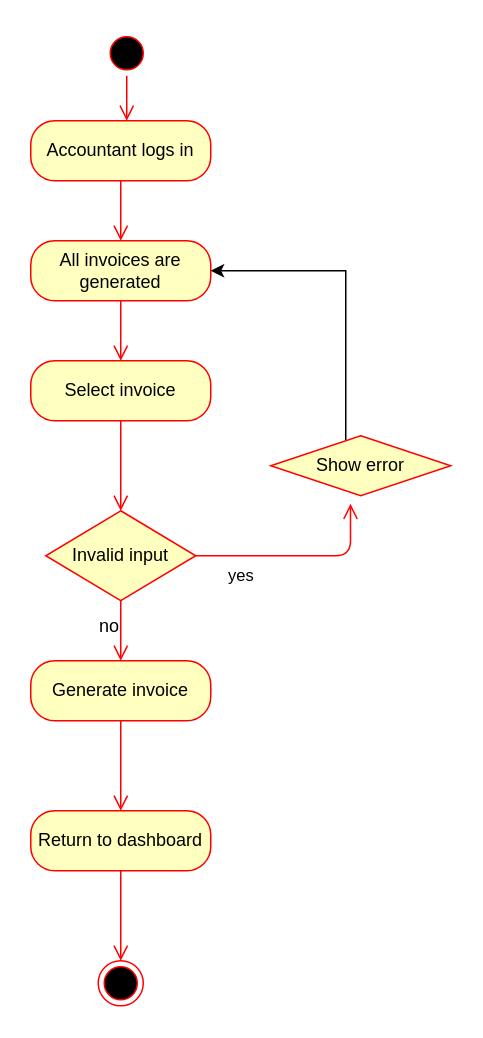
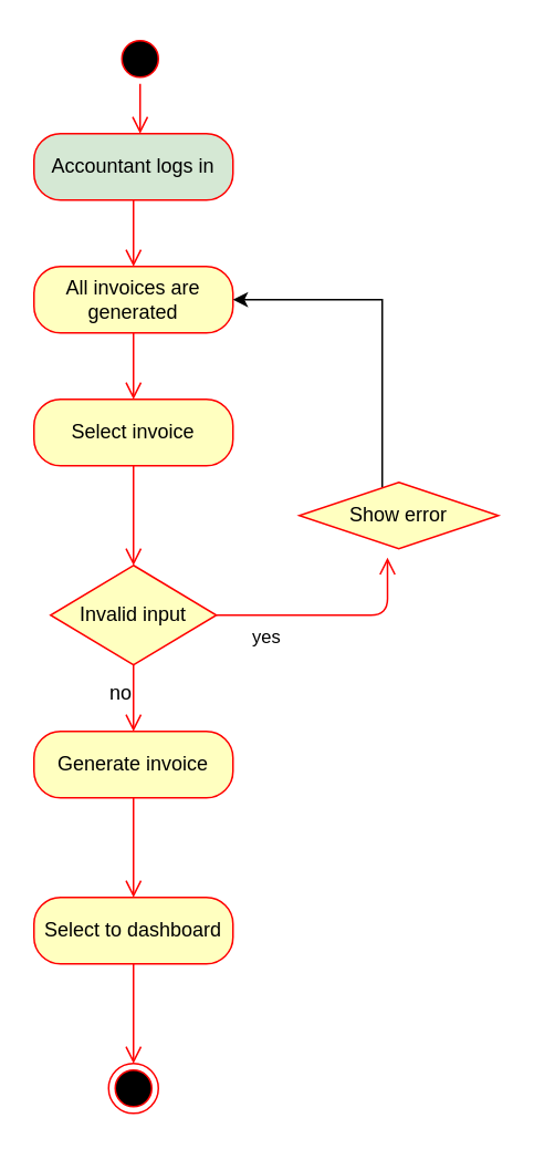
  <mxCell id="0" />
  <mxCell id="1" parent="0" />
  <mxCell id="2" value="" style="ellipse;html=1;shape=startState;fillColor=#000000;strokeColor=#ff0000;" vertex="1" parent="1"><mxGeometry x="69" width="30" height="30" as="geometry" y="20" /></mxCell>
  <mxCell id="3" value="" style="edgeStyle=orthogonalEdgeStyle;html=1;verticalAlign=bottom;endArrow=open;endSize=8;strokeColor=#ff0000;" edge="1" source="2" parent="1"><mxGeometry relative="1" as="geometry"><mxPoint x="84" y="80" as="targetPoint" /></mxGeometry></mxCell>
- <mxCell id="4" value="Accountant logs in" style="rounded=1;whiteSpace=wrap;html=1;arcSize=40;fontColor=#000000;fillColor=#ffffc0;strokeColor=#ff0000;" vertex="1" parent="1"><mxGeometry x="20" y="80" width="120" height="40" as="geometry" /></mxCell>
+ <mxCell id="4" value="Accountant logs in" style="rounded=1;whiteSpace=wrap;html=1;arcSize=40;fontColor=#000000;fillColor=#d5e8d4;strokeColor=#ff0000;" vertex="1" parent="1"><mxGeometry x="20" y="80" width="120" height="40" as="geometry" /></mxCell>
  <mxCell id="5" value="" style="edgeStyle=orthogonalEdgeStyle;html=1;verticalAlign=bottom;endArrow=open;endSize=8;strokeColor=#ff0000;" edge="1" source="4" parent="1"><mxGeometry relative="1" as="geometry"><mxPoint x="80" y="160" as="targetPoint" /></mxGeometry></mxCell>
  <mxCell id="6" value="All invoices are generated" style="rounded=1;whiteSpace=wrap;html=1;arcSize=40;fontColor=#000000;fillColor=#ffffc0;strokeColor=#ff0000;" vertex="1" parent="1"><mxGeometry x="20" y="160" width="120" height="40" as="geometry" /></mxCell>
  <mxCell id="7" value="" style="edgeStyle=orthogonalEdgeStyle;html=1;verticalAlign=bottom;endArrow=open;endSize=8;strokeColor=#ff0000;" edge="1" source="6" parent="1"><mxGeometry relative="1" as="geometry"><mxPoint x="80" y="240" as="targetPoint" /></mxGeometry></mxCell>
  <mxCell id="8" value="Select invoice" style="rounded=1;whiteSpace=wrap;html=1;arcSize=40;fontColor=#000000;fillColor=#ffffc0;strokeColor=#ff0000;" vertex="1" parent="1"><mxGeometry x="20" y="240" width="120" height="40" as="geometry" /></mxCell>
  <mxCell id="9" value="" style="edgeStyle=orthogonalEdgeStyle;html=1;verticalAlign=bottom;endArrow=open;endSize=8;strokeColor=#ff0000;" edge="1" source="8" parent="1"><mxGeometry relative="1" as="geometry"><mxPoint x="80" y="340" as="targetPoint" /></mxGeometry></mxCell>
  <mxCell id="10" value="Invalid input" style="rhombus;whiteSpace=wrap;html=1;fillColor=#ffffc0;strokeColor=#ff0000;" vertex="1" parent="1"><mxGeometry x="30" y="340" width="100" height="60" as="geometry" /></mxCell>
  <mxCell id="11" value="no" style="edgeStyle=orthogonalEdgeStyle;html=1;align=left;verticalAlign=bottom;endArrow=open;endSize=8;strokeColor=#ff0000;entryX=0.443;entryY=1.135;entryDx=0;entryDy=0;entryPerimeter=0;" edge="1" source="10" parent="1" target="14"><mxGeometry x="-0.1" y="107" relative="1" as="geometry"><mxPoint x="220" y="360" as="targetPoint" /><mxPoint x="12" y="50" as="offset" /></mxGeometry></mxCell>
  <mxCell id="12" value="yes" style="edgeStyle=orthogonalEdgeStyle;html=1;align=left;verticalAlign=top;endArrow=open;endSize=8;strokeColor=#ff0000;" edge="1" source="10" parent="1"><mxGeometry x="-1" y="76" relative="1" as="geometry"><mxPoint x="80" y="440" as="targetPoint" /><mxPoint x="-6" y="-30" as="offset" /></mxGeometry></mxCell>
  <mxCell id="13" style="edgeStyle=orthogonalEdgeStyle;rounded=0;orthogonalLoop=1;jettySize=auto;html=1;entryX=1;entryY=0.5;entryDx=0;entryDy=0;" edge="1" parent="1" source="14" target="6"><mxGeometry relative="1" as="geometry"><Array as="points"><mxPoint x="230" y="180" /></Array></mxGeometry></mxCell>
  <mxCell id="14" value="Show error" style="rhombus;whiteSpace=wrap;html=1;arcSize=40;fontColor=#000000;fillColor=#ffffc0;strokeColor=#ff0000;" vertex="1" parent="1"><mxGeometry x="180" y="290" width="120" height="40" as="geometry" /></mxCell>
  <mxCell id="15" value="no" style="text;strokeColor=none;fillColor=none;align=left;verticalAlign=middle;spacingTop=-1;spacingLeft=4;spacingRight=4;rotatable=0;labelPosition=right;points=[];portConstraint=eastwest;" vertex="1" parent="1"><mxGeometry x="40" y="410" width="20" height="14" as="geometry" /></mxCell>
  <mxCell id="16" value="Generate invoice" style="rounded=1;whiteSpace=wrap;html=1;arcSize=40;fontColor=#000000;fillColor=#ffffc0;strokeColor=#ff0000;" vertex="1" parent="1"><mxGeometry x="20" y="440" width="120" height="40" as="geometry" /></mxCell>
  <mxCell id="17" value="" style="edgeStyle=orthogonalEdgeStyle;html=1;verticalAlign=bottom;endArrow=open;endSize=8;strokeColor=#ff0000;" edge="1" source="16" parent="1"><mxGeometry relative="1" as="geometry"><mxPoint x="80" y="540" as="targetPoint" /></mxGeometry></mxCell>
- <mxCell id="18" value="Return to dashboard" style="rounded=1;whiteSpace=wrap;html=1;arcSize=40;fontColor=#000000;fillColor=#ffffc0;strokeColor=#ff0000;" vertex="1" parent="1"><mxGeometry x="20" y="540" width="120" height="40" as="geometry" /></mxCell>
+ <mxCell id="18" value="Select to dashboard" style="rounded=1;whiteSpace=wrap;html=1;arcSize=40;fontColor=#000000;fillColor=#ffffc0;strokeColor=#ff0000;" vertex="1" parent="1"><mxGeometry x="20" y="540" width="120" height="40" as="geometry" /></mxCell>
  <mxCell id="19" value="" style="edgeStyle=orthogonalEdgeStyle;html=1;verticalAlign=bottom;endArrow=open;endSize=8;strokeColor=#ff0000;" edge="1" source="18" parent="1"><mxGeometry relative="1" as="geometry"><mxPoint x="80" y="640" as="targetPoint" /></mxGeometry></mxCell>
  <mxCell id="20" value="" style="ellipse;html=1;shape=endState;fillColor=#000000;strokeColor=#ff0000;" vertex="1" parent="1"><mxGeometry x="65" y="640" width="30" height="30" as="geometry" /></mxCell>
